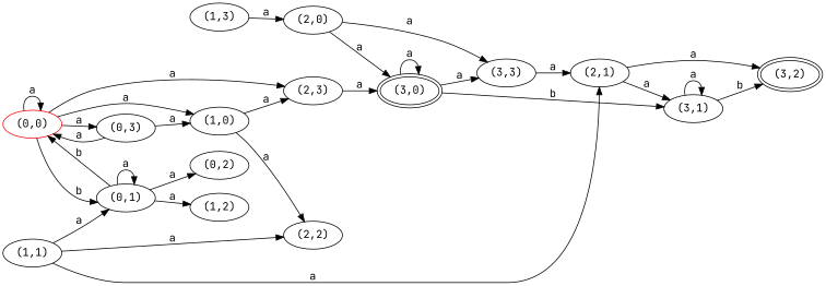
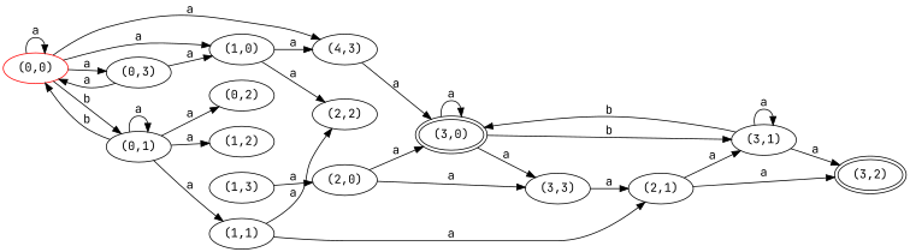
  digraph {
    fontname="JetBrains Mono"
    rankdir=LR
    node [fontname="JetBrains Mono"]
    edge [fontname="JetBrains Mono"]
    n1 [color=red label="(0,0)"]
    n2 [label="(0,3)"]
    n3 [label="(0,1)"]
    n4 [label="(1,0)"]
-   n5 [label="(2,3)"]
+   n5 [label="(4,3)"]
    n6 [label="(0,2)"]
    n7 [label="(1,1)"]
    n8 [label="(1,2)"]
    n9 [label="(2,2)"]
    n10 [label="(1,3)"]
    n11 [label="(2,0)"]
    n12 [label="(2,1)"]
    n13 [label="(3,0)" peripheries=2]
    n14 [label="(3,3)"]
    n15 [label="(3,1)"]
    n16 [label="(3,2)" peripheries=2]
    n1 -> n1 [label=a]
    n1 -> n2 [label=a]
    n1 -> n3 [label=b]
    n1 -> n4 [label=a]
    n1 -> n5 [label=a]
    n2 -> n1 [label=a]
    n2 -> n4 [label=a]
    n3 -> n1 [label=b]
    n3 -> n3 [label=a]
    n3 -> n6 [label=a]
-   n7 -> n3 [label=a]
+   n3 -> n7 [label=a]
    n3 -> n8 [label=a]
    n4 -> n5 [label=a]
    n4 -> n9 [label=a]
    n5 -> n13 [label=a]
    n7 -> n9 [label=a]
    n7 -> n12 [label=a]
    n10 -> n11 [label=a]
    n11 -> n13 [label=a]
    n11 -> n14 [label=a]
    n12 -> n15 [label=a]
    n12 -> n16 [label=a]
    n13 -> n13 [label=a]
    n13 -> n14 [label=a]
    n13 -> n15 [label=b]
    n14 -> n12 [label=a]
+   n15 -> n13 [label=b]
    n15 -> n15 [label=a]
-   n15 -> n16 [label=b]
+   n15 -> n16 [label=a]
  }
